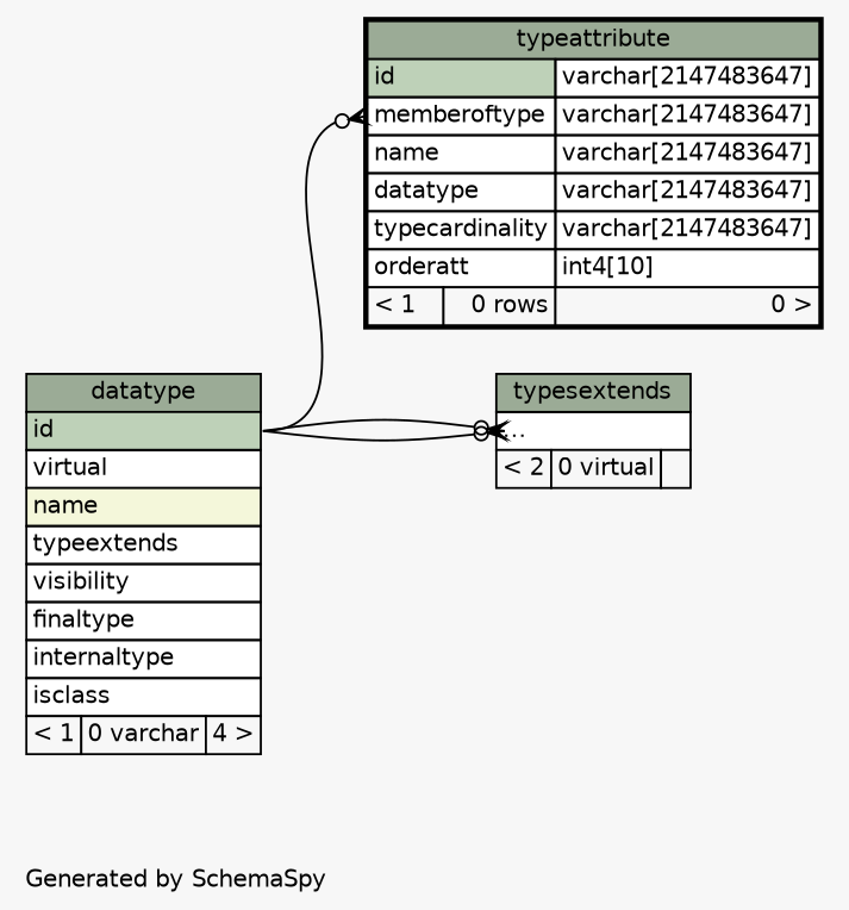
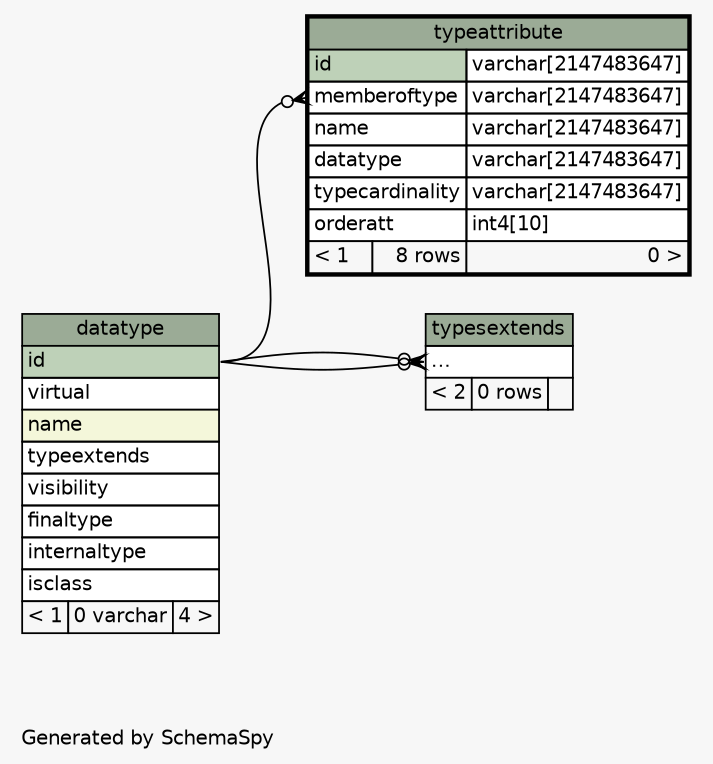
  digraph {
    bgcolor="#f7f7f7"
    fontname=Helvetica
    fontsize=11
    label="\nGenerated by SchemaSpy"
    labeljust=l
    nodesep=0.18
    rankdir=RL
    ranksep=0.46
    node [fontname=Helvetica fontsize=11 shape=plaintext]
    edge [arrowhead=none arrowsize=0.8 arrowtail=crowodot dir=back headport="id:e" tailport="elipses:w"]
-   n1 [label=<     <TABLE BORDER="2" CELLBORDER="1" CELLSPACING="0" BGCOLOR="#ffffff">       <TR><TD COLSPAN="3" BGCOLOR="#9bab96" ALIGN="CENTER">typeattribute</TD></TR>       <TR><TD PORT="id" COLSPAN="2" BGCOLOR="#bed1b8" ALIGN="LEFT">id</TD><TD PORT="id.type" ALIGN="LEFT">varchar[2147483647]</TD></TR>       <TR><TD PORT="memberoftype" COLSPAN="2" ALIGN="LEFT">memberoftype</TD><TD PORT="memberoftype.type" ALIGN="LEFT">varchar[2147483647]</TD></TR>       <TR><TD PORT="name" COLSPAN="2" ALIGN="LEFT">name</TD><TD PORT="name.type" ALIGN="LEFT">varchar[2147483647]</TD></TR>       <TR><TD PORT="datatype" COLSPAN="2" ALIGN="LEFT">datatype</TD><TD PORT="datatype.type" ALIGN="LEFT">varchar[2147483647]</TD></TR>       <TR><TD PORT="typecardinality" COLSPAN="2" ALIGN="LEFT">typecardinality</TD><TD PORT="typecardinality.type" ALIGN="LEFT">varchar[2147483647]</TD></TR>       <TR><TD PORT="orderatt" COLSPAN="2" ALIGN="LEFT">orderatt</TD><TD PORT="orderatt.type" ALIGN="LEFT">int4[10]</TD></TR>       <TR><TD ALIGN="LEFT" BGCOLOR="#f7f7f7">&lt; 1</TD><TD ALIGN="RIGHT" BGCOLOR="#f7f7f7">0 rows</TD><TD ALIGN="RIGHT" BGCOLOR="#f7f7f7">0 &gt;</TD></TR>     </TABLE>>]
+   n1 [label=<     <TABLE BORDER="2" CELLBORDER="1" CELLSPACING="0" BGCOLOR="#ffffff">       <TR><TD COLSPAN="3" BGCOLOR="#9bab96" ALIGN="CENTER">typeattribute</TD></TR>       <TR><TD PORT="id" COLSPAN="2" BGCOLOR="#bed1b8" ALIGN="LEFT">id</TD><TD PORT="id.type" ALIGN="LEFT">varchar[2147483647]</TD></TR>       <TR><TD PORT="memberoftype" COLSPAN="2" ALIGN="LEFT">memberoftype</TD><TD PORT="memberoftype.type" ALIGN="LEFT">varchar[2147483647]</TD></TR>       <TR><TD PORT="name" COLSPAN="2" ALIGN="LEFT">name</TD><TD PORT="name.type" ALIGN="LEFT">varchar[2147483647]</TD></TR>       <TR><TD PORT="datatype" COLSPAN="2" ALIGN="LEFT">datatype</TD><TD PORT="datatype.type" ALIGN="LEFT">varchar[2147483647]</TD></TR>       <TR><TD PORT="typecardinality" COLSPAN="2" ALIGN="LEFT">typecardinality</TD><TD PORT="typecardinality.type" ALIGN="LEFT">varchar[2147483647]</TD></TR>       <TR><TD PORT="orderatt" COLSPAN="2" ALIGN="LEFT">orderatt</TD><TD PORT="orderatt.type" ALIGN="LEFT">int4[10]</TD></TR>       <TR><TD ALIGN="LEFT" BGCOLOR="#f7f7f7">&lt; 1</TD><TD ALIGN="RIGHT" BGCOLOR="#f7f7f7">8 rows</TD><TD ALIGN="RIGHT" BGCOLOR="#f7f7f7">0 &gt;</TD></TR>     </TABLE>>]
    n2 [label=<     <TABLE BORDER="0" CELLBORDER="1" CELLSPACING="0" BGCOLOR="#ffffff">       <TR><TD COLSPAN="3" BGCOLOR="#9bab96" ALIGN="CENTER">datatype</TD></TR>       <TR><TD PORT="id" COLSPAN="3" BGCOLOR="#bed1b8" ALIGN="LEFT">id</TD></TR>       <TR><TD PORT="virtual" COLSPAN="3" ALIGN="LEFT">virtual</TD></TR>       <TR><TD PORT="name" COLSPAN="3" BGCOLOR="#f4f7da" ALIGN="LEFT">name</TD></TR>       <TR><TD PORT="typeextends" COLSPAN="3" ALIGN="LEFT">typeextends</TD></TR>       <TR><TD PORT="visibility" COLSPAN="3" ALIGN="LEFT">visibility</TD></TR>       <TR><TD PORT="finaltype" COLSPAN="3" ALIGN="LEFT">finaltype</TD></TR>       <TR><TD PORT="internaltype" COLSPAN="3" ALIGN="LEFT">internaltype</TD></TR>       <TR><TD PORT="isclass" COLSPAN="3" ALIGN="LEFT">isclass</TD></TR>       <TR><TD ALIGN="LEFT" BGCOLOR="#f7f7f7">&lt; 1</TD><TD ALIGN="RIGHT" BGCOLOR="#f7f7f7">0 varchar</TD><TD ALIGN="RIGHT" BGCOLOR="#f7f7f7">4 &gt;</TD></TR>     </TABLE>>]
-   n3 [label=<     <TABLE BORDER="0" CELLBORDER="1" CELLSPACING="0" BGCOLOR="#ffffff">       <TR><TD COLSPAN="3" BGCOLOR="#9bab96" ALIGN="CENTER">typesextends</TD></TR>       <TR><TD PORT="elipses" COLSPAN="3" ALIGN="LEFT">...</TD></TR>       <TR><TD ALIGN="LEFT" BGCOLOR="#f7f7f7">&lt; 2</TD><TD ALIGN="RIGHT" BGCOLOR="#f7f7f7">0 virtual</TD><TD ALIGN="RIGHT" BGCOLOR="#f7f7f7">  </TD></TR>     </TABLE>>]
+   n3 [label=<     <TABLE BORDER="0" CELLBORDER="1" CELLSPACING="0" BGCOLOR="#ffffff">       <TR><TD COLSPAN="3" BGCOLOR="#9bab96" ALIGN="CENTER">typesextends</TD></TR>       <TR><TD PORT="elipses" COLSPAN="3" ALIGN="LEFT">...</TD></TR>       <TR><TD ALIGN="LEFT" BGCOLOR="#f7f7f7">&lt; 2</TD><TD ALIGN="RIGHT" BGCOLOR="#f7f7f7">0 rows</TD><TD ALIGN="RIGHT" BGCOLOR="#f7f7f7">  </TD></TR>     </TABLE>>]
    n1 -> n2 [tailport="memberoftype:w"]
    n3 -> n2
    n3 -> n2
  }
